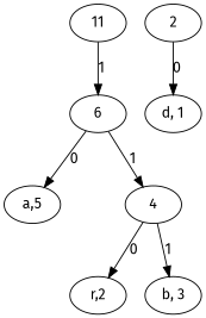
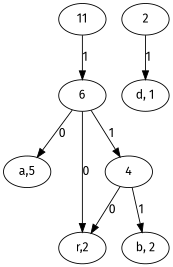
  digraph {
    fontname="Fira Sans"
    node [fontname="Fira Sans"]
    edge [fontname="Fira Sans"]
    11
    6
    "a,5"
    "r,2"
    4
-   "b, 2" [label="b, 3"]
+   "b, 2"
    2
    "d, 1"
    11 -> 6 [label=1]
    6 -> "a,5" [label=0]
+   6 -> "r,2" [label=0]
    6 -> 4 [label=1]
    4 -> "r,2" [label=0]
    4 -> "b, 2" [label=1]
-   2 -> "d, 1" [label=0]
+   2 -> "d, 1" [label=1]
  }
